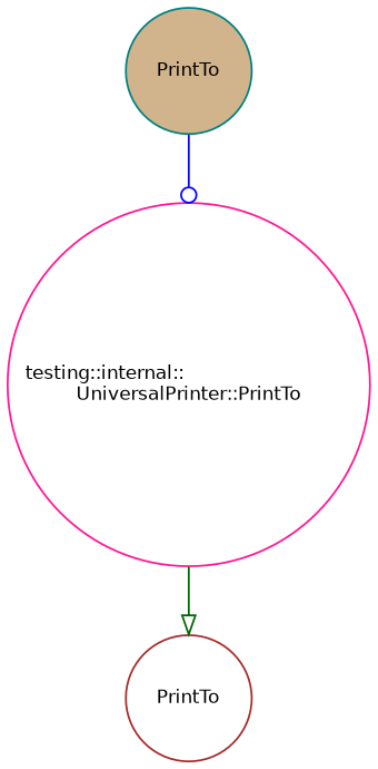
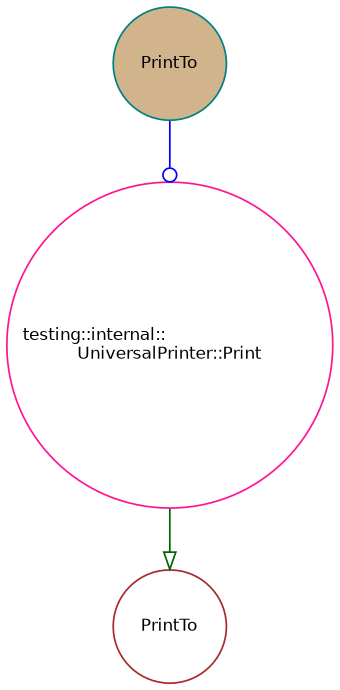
  digraph {
    rankdir=TB
    node [fillcolor=white fontname=Helvetica fontsize=10 shape=circle style=filled]
    edge [fontname=Helvetica fontsize=10 labelfontname=Helvetica labelfontsize=10 style=solid]
    n1 [color=teal fillcolor=tan fontcolor=black height=0.2 label=PrintTo width=0.4]
-   n2 [color=deeppink height=0.2 label="testing::internal::\lUniversalPrinter::PrintTo" width=0.4]
+   n2 [color=deeppink height=0.2 label="testing::internal::\lUniversalPrinter::Print" width=0.4]
    n3 [color=brown height=0.2 label=PrintTo width=0.4]
    n1 -> n2 [color=blue arrowhead=odot]
    n2 -> n3 [color=darkgreen arrowhead=onormal]
  }
